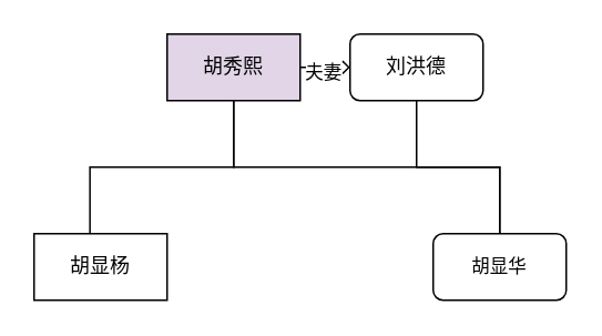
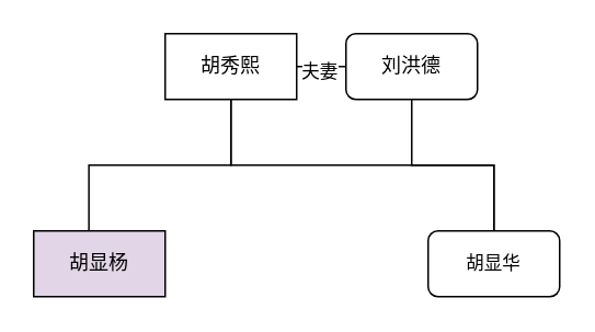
  <mxCell id="0" />
  <mxCell id="1" parent="0" />
- <mxCell id="2" style="edgeStyle=orthogonalEdgeStyle;rounded=0;orthogonalLoop=1;jettySize=auto;html=1;exitX=1;exitY=0.5;exitDx=0;exitDy=0;endArrow=diamond;endFill=0;" parent="1" source="6" target="8" edge="1"><mxGeometry relative="1" as="geometry" /></mxCell>
+ <mxCell id="2" style="edgeStyle=orthogonalEdgeStyle;rounded=0;orthogonalLoop=1;jettySize=auto;html=1;exitX=1;exitY=0.5;exitDx=0;exitDy=0;endArrow=none;endFill=0;" parent="1" source="6" target="8" edge="1"><mxGeometry relative="1" as="geometry" /></mxCell>
  <mxCell id="3" value="夫妻" style="edgeLabel;html=1;align=center;verticalAlign=middle;resizable=0;points=[];" parent="2" vertex="1" connectable="0"><mxGeometry x="0.096" y="2" relative="1" as="geometry"><mxPoint as="offset" /></mxGeometry></mxCell>
  <mxCell id="4" style="edgeStyle=orthogonalEdgeStyle;shape=connector;rounded=0;orthogonalLoop=1;jettySize=auto;html=1;exitX=0.5;exitY=1;exitDx=0;exitDy=0;strokeColor=default;align=center;verticalAlign=middle;fontFamily=Helvetica;fontSize=11;fontColor=default;labelBackgroundColor=default;endArrow=none;endFill=0;" parent="1" source="6" target="9" edge="1"><mxGeometry relative="1" as="geometry" /></mxCell>
  <mxCell id="5" style="edgeStyle=orthogonalEdgeStyle;shape=connector;rounded=0;orthogonalLoop=1;jettySize=auto;html=1;exitX=0.5;exitY=1;exitDx=0;exitDy=0;strokeColor=default;align=center;verticalAlign=middle;fontFamily=Helvetica;fontSize=11;fontColor=default;labelBackgroundColor=default;endArrow=none;endFill=0;entryX=0.42;entryY=0.044;entryDx=0;entryDy=0;entryPerimeter=0;" parent="1" source="6" target="10" edge="1"><mxGeometry relative="1" as="geometry"><mxPoint x="125" y="170" as="targetPoint" /></mxGeometry></mxCell>
- <mxCell id="6" value="胡秀熙" style="rounded=0;whiteSpace=wrap;html=1;fillColor=#e1d5e7;" parent="1" vertex="1"><mxGeometry x="100" y="20" width="80" height="40" as="geometry" /></mxCell>
+ <mxCell id="6" value="胡秀熙" style="rounded=0;whiteSpace=wrap;html=1;" parent="1" vertex="1"><mxGeometry x="100" y="20" width="80" height="40" as="geometry" /></mxCell>
  <mxCell id="7" style="edgeStyle=orthogonalEdgeStyle;shape=connector;rounded=0;orthogonalLoop=1;jettySize=auto;html=1;exitX=0.5;exitY=1;exitDx=0;exitDy=0;entryX=0.5;entryY=0;entryDx=0;entryDy=0;strokeColor=default;align=center;verticalAlign=middle;fontFamily=Helvetica;fontSize=11;fontColor=default;labelBackgroundColor=default;endArrow=none;endFill=0;" parent="1" source="8" target="9" edge="1"><mxGeometry relative="1" as="geometry" /></mxCell>
  <mxCell id="8" value="刘洪德" style="rounded=1;whiteSpace=wrap;html=1;" parent="1" vertex="1"><mxGeometry x="210" y="20" width="80" height="40" as="geometry" /></mxCell>
  <mxCell id="9" value="胡显华" style="rounded=1;whiteSpace=wrap;html=1;fontFamily=Helvetica;fontSize=11;fontColor=default;labelBackgroundColor=default;" parent="1" vertex="1"><mxGeometry x="260" y="140" width="80" height="40" as="geometry" /></mxCell>
- <mxCell id="10" value="胡显杨" style="rounded=0;whiteSpace=wrap;html=1;" parent="1" vertex="1"><mxGeometry x="20" y="140" width="80" height="40" as="geometry" /></mxCell>
+ <mxCell id="10" value="胡显杨" style="rounded=0;whiteSpace=wrap;html=1;fillColor=#e1d5e7;" parent="1" vertex="1"><mxGeometry x="20" y="140" width="80" height="40" as="geometry" /></mxCell>
